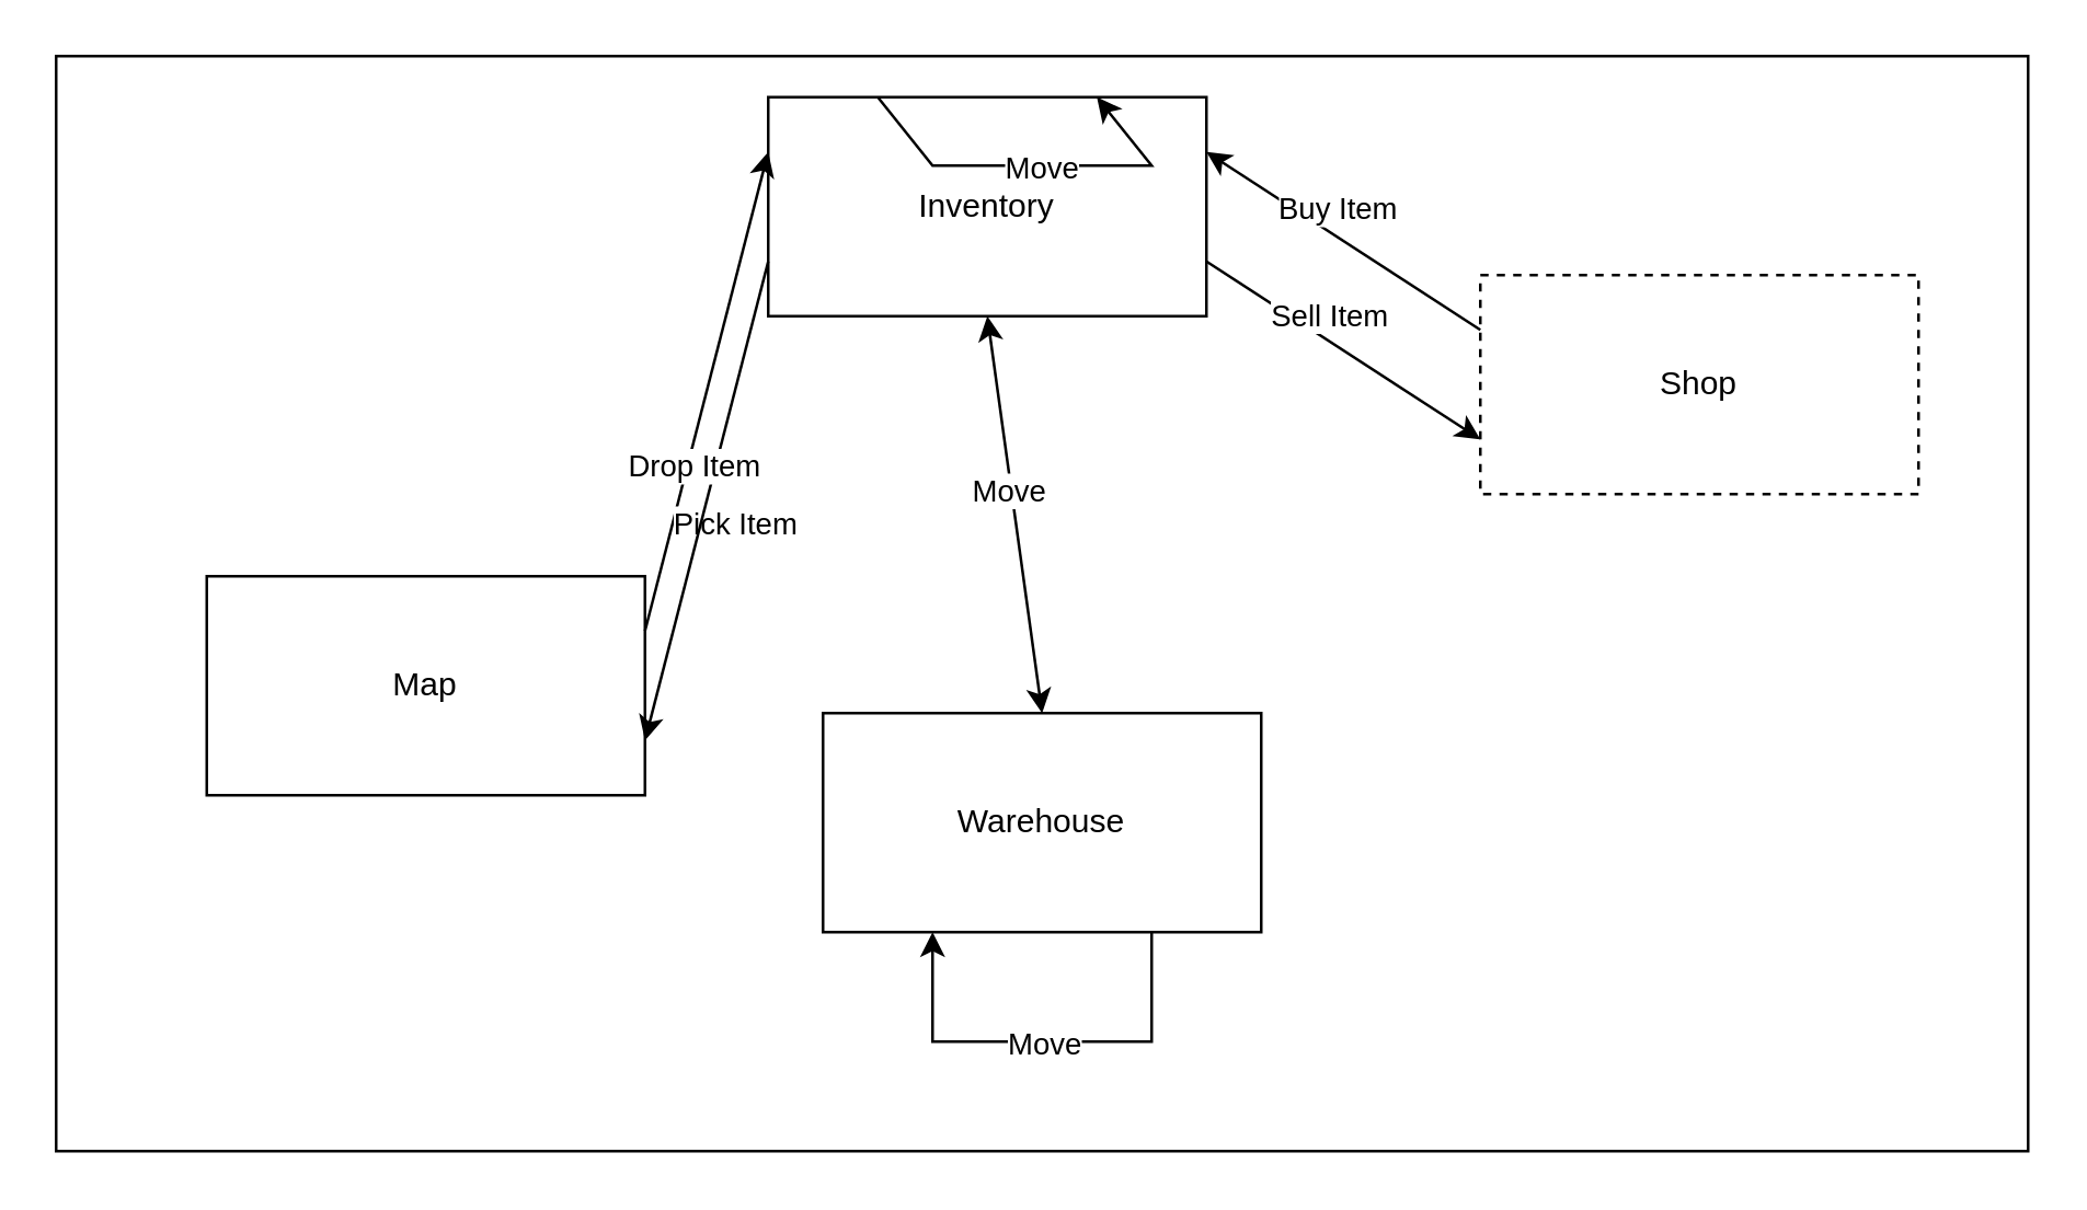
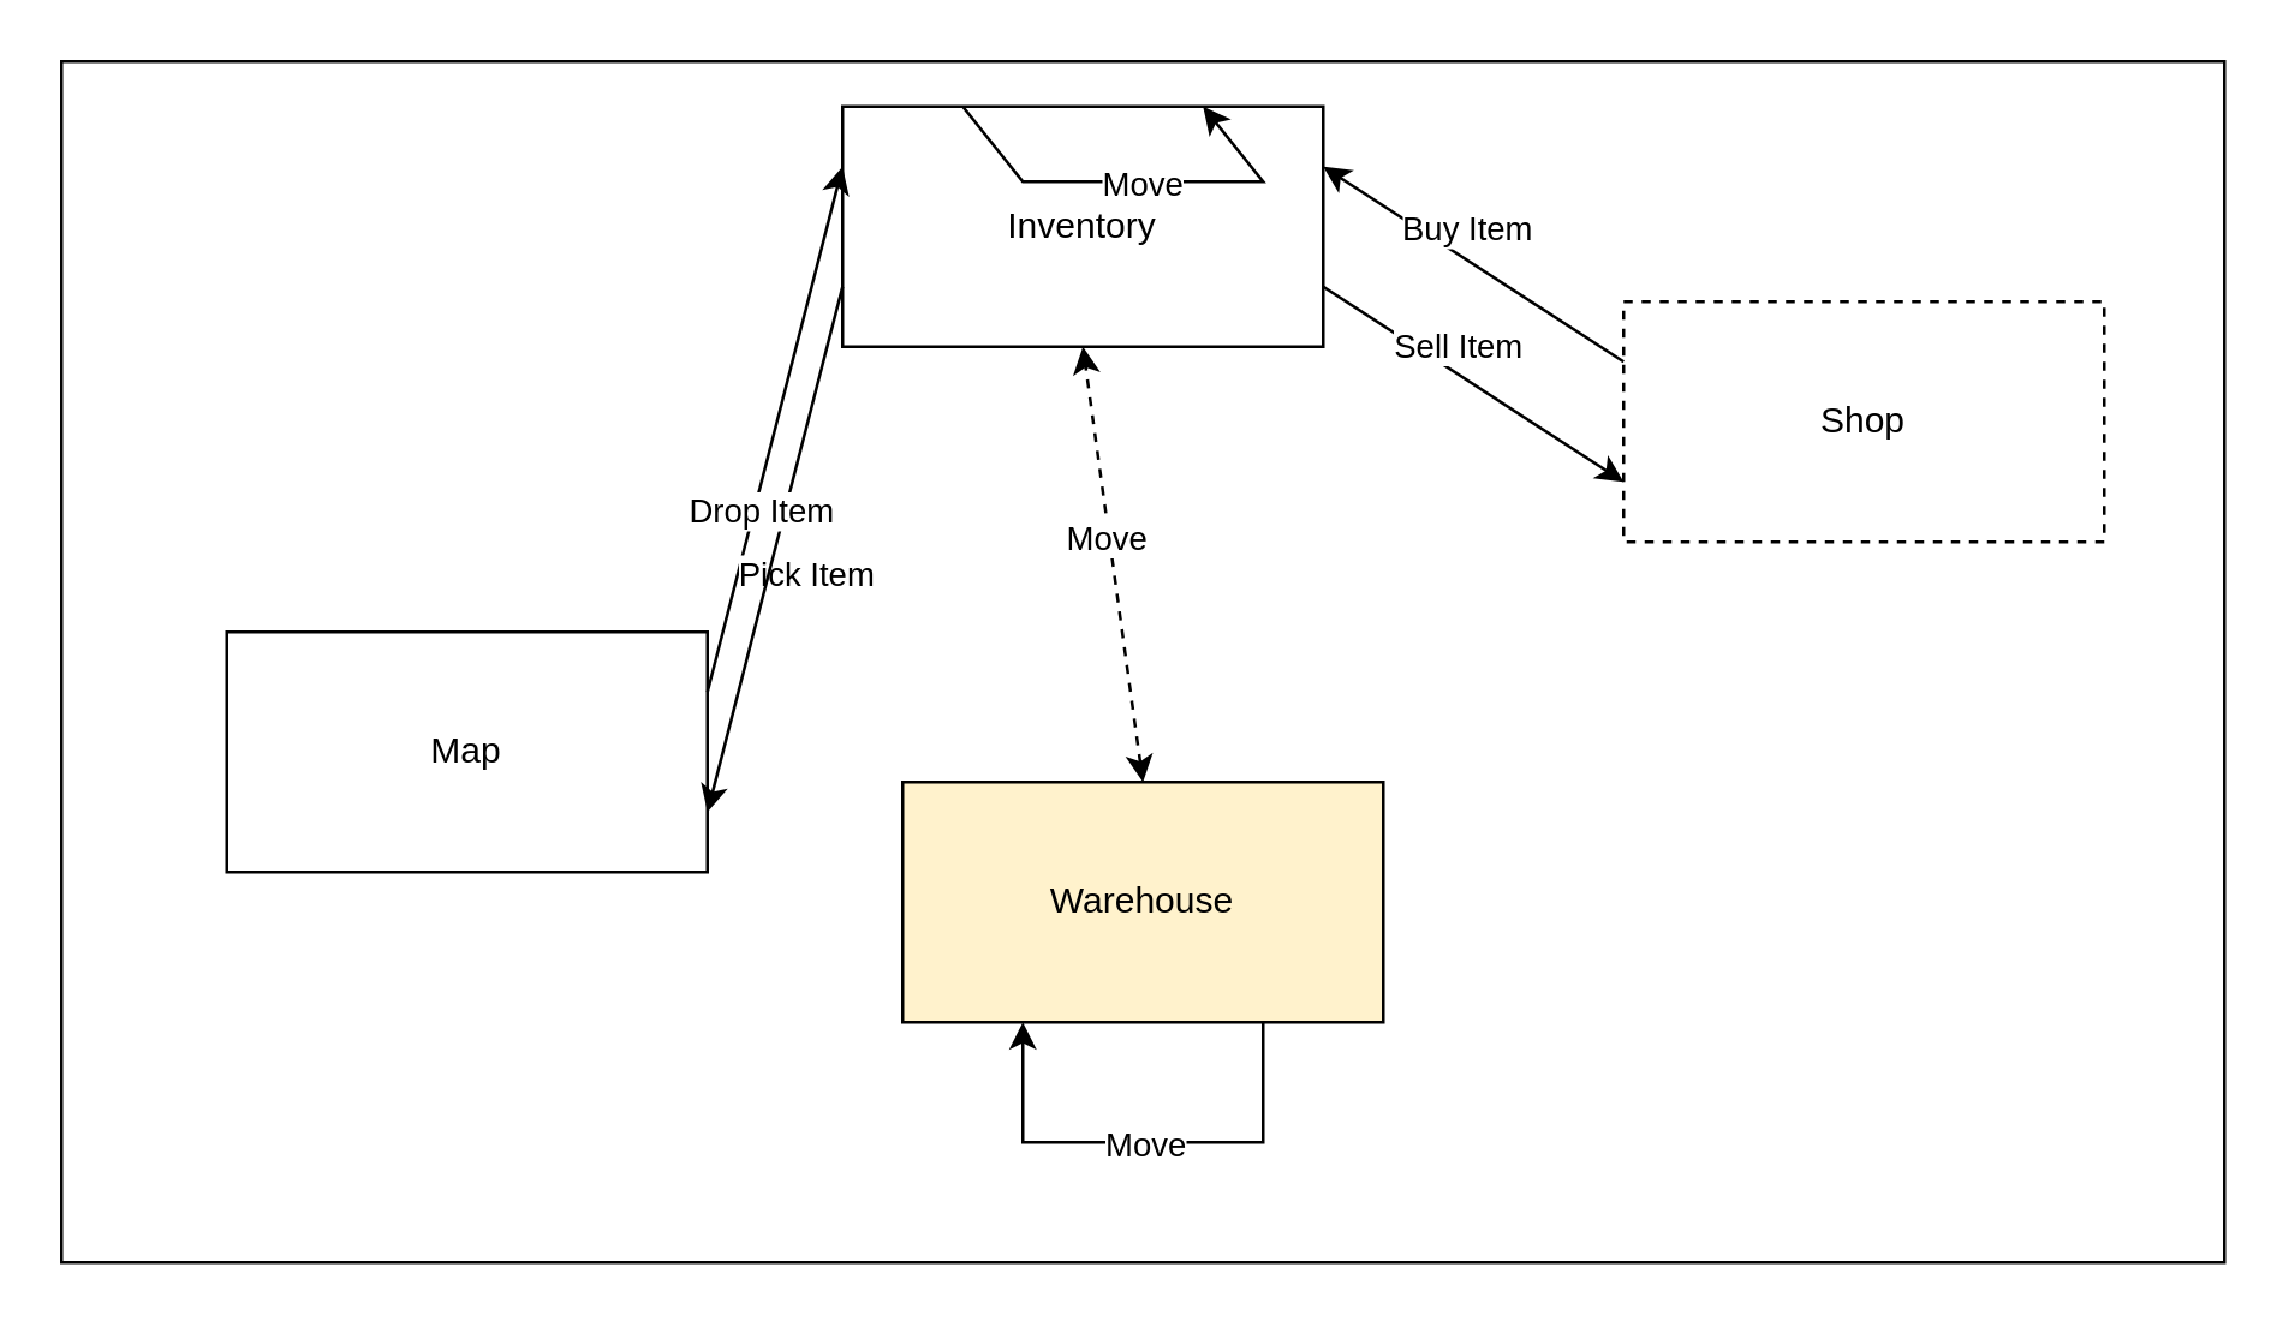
  <mxCell id="0" />
  <mxCell id="1" parent="0" />
  <mxCell id="2" value="" style="rounded=0;whiteSpace=wrap;html=1;" vertex="1" parent="1"><mxGeometry x="20" y="20" width="720" height="400" as="geometry" /></mxCell>
  <mxCell id="3" value="Map" style="rounded=0;whiteSpace=wrap;html=1;" vertex="1" parent="1"><mxGeometry x="75" y="210" width="160" height="80" as="geometry" /></mxCell>
  <mxCell id="4" value="Inventory" style="rounded=0;whiteSpace=wrap;html=1;" vertex="1" parent="1"><mxGeometry x="280" y="35" width="160" height="80" as="geometry" /></mxCell>
  <mxCell id="5" value="Shop" style="rounded=0;whiteSpace=wrap;html=1;dashed=1;" vertex="1" parent="1"><mxGeometry x="540" y="100" width="160" height="80" as="geometry" /></mxCell>
- <mxCell id="6" value="Warehouse" style="rounded=0;whiteSpace=wrap;html=1;" vertex="1" parent="1"><mxGeometry x="300" y="260" width="160" height="80" as="geometry" /></mxCell>
+ <mxCell id="6" value="Warehouse" style="rounded=0;whiteSpace=wrap;html=1;fillColor=#fff2cc;" vertex="1" parent="1"><mxGeometry x="300" y="260" width="160" height="80" as="geometry" /></mxCell>
  <mxCell id="7" value="" style="endArrow=classic;html=1;rounded=0;exitX=1;exitY=0.25;exitDx=0;exitDy=0;entryX=0;entryY=0.25;entryDx=0;entryDy=0;" edge="1" parent="1" source="3" target="4"><mxGeometry width="50" height="50" relative="1" as="geometry"><mxPoint x="300" y="300" as="sourcePoint" /><mxPoint x="350" y="250" as="targetPoint" /></mxGeometry></mxCell>
  <mxCell id="8" value="Pick Item" style="edgeLabel;html=1;align=center;verticalAlign=middle;resizable=0;points=[];" vertex="1" connectable="0" parent="7"><mxGeometry x="-0.55" relative="1" as="geometry"><mxPoint x="22" as="offset" /></mxGeometry></mxCell>
  <mxCell id="9" value="" style="endArrow=classic;html=1;rounded=0;entryX=1;entryY=0.75;entryDx=0;entryDy=0;exitX=0;exitY=0.75;exitDx=0;exitDy=0;" edge="1" parent="1" source="4" target="3"><mxGeometry width="50" height="50" relative="1" as="geometry"><mxPoint x="300" y="300" as="sourcePoint" /><mxPoint x="350" y="250" as="targetPoint" /></mxGeometry></mxCell>
  <mxCell id="10" value="Drop Item" style="edgeLabel;html=1;align=center;verticalAlign=middle;resizable=0;points=[];" vertex="1" connectable="0" parent="9"><mxGeometry x="-0.15" y="-2" relative="1" as="geometry"><mxPoint x="-6" as="offset" /></mxGeometry></mxCell>
  <mxCell id="11" value="" style="endArrow=classic;html=1;rounded=0;entryX=0;entryY=0.75;entryDx=0;entryDy=0;exitX=1;exitY=0.75;exitDx=0;exitDy=0;" edge="1" parent="1" source="4" target="5"><mxGeometry width="50" height="50" relative="1" as="geometry"><mxPoint x="380" y="240" as="sourcePoint" /><mxPoint x="430" y="190" as="targetPoint" /></mxGeometry></mxCell>
  <mxCell id="12" value="Sell Item" style="edgeLabel;html=1;align=center;verticalAlign=middle;resizable=0;points=[];" vertex="1" connectable="0" parent="11"><mxGeometry x="-0.4" y="-3" relative="1" as="geometry"><mxPoint x="16" y="-3" as="offset" /></mxGeometry></mxCell>
  <mxCell id="13" value="" style="endArrow=classic;html=1;rounded=0;exitX=0;exitY=0.25;exitDx=0;exitDy=0;entryX=1;entryY=0.25;entryDx=0;entryDy=0;" edge="1" parent="1" source="5" target="4"><mxGeometry width="50" height="50" relative="1" as="geometry"><mxPoint x="380" y="240" as="sourcePoint" /><mxPoint x="430" y="190" as="targetPoint" /></mxGeometry></mxCell>
  <mxCell id="14" value="Buy Item" style="edgeLabel;html=1;align=center;verticalAlign=middle;resizable=0;points=[];" vertex="1" connectable="0" parent="13"><mxGeometry x="0.325" y="-2" relative="1" as="geometry"><mxPoint x="13" as="offset" /></mxGeometry></mxCell>
  <mxCell id="15" value="" style="endArrow=classic;html=1;rounded=0;exitX=0.25;exitY=0;exitDx=0;exitDy=0;entryX=0.75;entryY=0;entryDx=0;entryDy=0;" edge="1" parent="1" source="4" target="4"><mxGeometry width="50" height="50" relative="1" as="geometry"><mxPoint x="340" y="100" as="sourcePoint" /><mxPoint x="420" y="100" as="targetPoint" /><Array as="points"><mxPoint x="340" y="60" /><mxPoint x="420" y="60" /></Array></mxGeometry></mxCell>
  <mxCell id="16" value="Move" style="edgeLabel;html=1;align=center;verticalAlign=middle;resizable=0;points=[];" vertex="1" connectable="0" parent="15"><mxGeometry relative="1" as="geometry"><mxPoint as="offset" /></mxGeometry></mxCell>
- <mxCell id="17" value="" style="endArrow=classic;startArrow=classic;html=1;rounded=0;entryX=0.5;entryY=1;entryDx=0;entryDy=0;exitX=0.5;exitY=0;exitDx=0;exitDy=0;" edge="1" parent="1" source="6" target="4"><mxGeometry width="50" height="50" relative="1" as="geometry"><mxPoint x="380" y="240" as="sourcePoint" /><mxPoint x="430" y="190" as="targetPoint" /></mxGeometry></mxCell>
+ <mxCell id="17" value="" style="endArrow=classic;startArrow=classic;html=1;rounded=0;entryX=0.5;entryY=1;entryDx=0;entryDy=0;exitX=0.5;exitY=0;exitDx=0;exitDy=0;dashed=1;" edge="1" parent="1" source="6" target="4"><mxGeometry width="50" height="50" relative="1" as="geometry"><mxPoint x="380" y="240" as="sourcePoint" /><mxPoint x="430" y="190" as="targetPoint" /></mxGeometry></mxCell>
  <mxCell id="18" value="Move" style="edgeLabel;html=1;align=center;verticalAlign=middle;resizable=0;points=[];" vertex="1" connectable="0" parent="17"><mxGeometry x="0.3" y="1" relative="1" as="geometry"><mxPoint x="1" y="12" as="offset" /></mxGeometry></mxCell>
  <mxCell id="19" value="" style="endArrow=classic;html=1;rounded=0;exitX=0.75;exitY=1;exitDx=0;exitDy=0;entryX=0.25;entryY=1;entryDx=0;entryDy=0;" edge="1" parent="1"><mxGeometry width="50" height="50" relative="1" as="geometry"><mxPoint x="420" y="340" as="sourcePoint" /><mxPoint x="340" y="340" as="targetPoint" /><Array as="points"><mxPoint x="420" y="380" /><mxPoint x="340" y="380" /></Array></mxGeometry></mxCell>
  <mxCell id="20" value="Move" style="edgeLabel;html=1;align=center;verticalAlign=middle;resizable=0;points=[];" vertex="1" connectable="0" parent="19"><mxGeometry x="0.062" relative="1" as="geometry"><mxPoint x="5" as="offset" /></mxGeometry></mxCell>
